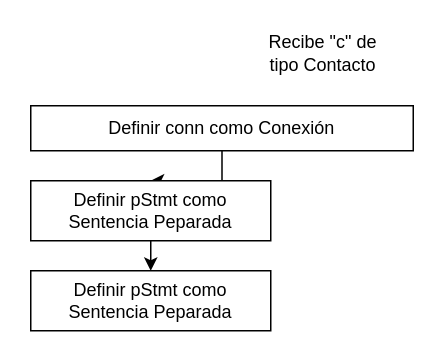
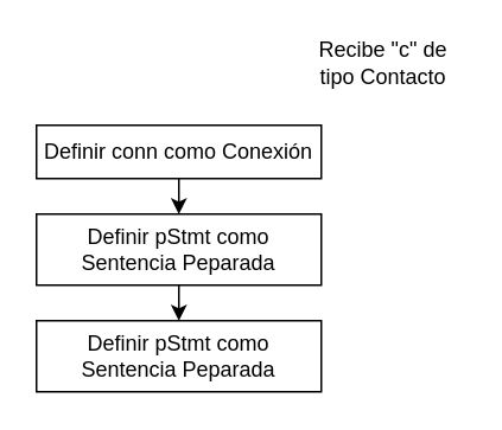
  <mxCell id="0" />
  <mxCell id="1" parent="0" />
  <mxCell id="2" value="Recibe &quot;c&quot; de tipo Contacto" style="text;html=1;align=center;verticalAlign=middle;whiteSpace=wrap;rounded=0;" vertex="1" parent="1"><mxGeometry x="170" y="20" width="90" height="30" as="geometry" /></mxCell>
  <mxCell id="3" style="edgeStyle=orthogonalEdgeStyle;rounded=0;orthogonalLoop=1;jettySize=auto;html=1;exitX=0.5;exitY=1;exitDx=0;exitDy=0;entryX=0.5;entryY=0;entryDx=0;entryDy=0;" edge="1" parent="1" source="4" target="6"><mxGeometry relative="1" as="geometry" /></mxCell>
- <mxCell id="4" value="Definir conn como Conexión" style="rounded=0;whiteSpace=wrap;html=1;" vertex="1" parent="1"><mxGeometry x="20" y="70" width="255" height="30" as="geometry" /></mxCell>
+ <mxCell id="4" value="Definir conn como Conexión" style="rounded=0;whiteSpace=wrap;html=1;" vertex="1" parent="1"><mxGeometry x="20" y="70" width="160" height="30" as="geometry" /></mxCell>
  <mxCell id="5" style="edgeStyle=orthogonalEdgeStyle;rounded=0;orthogonalLoop=1;jettySize=auto;html=1;exitX=0.5;exitY=1;exitDx=0;exitDy=0;entryX=0.5;entryY=0;entryDx=0;entryDy=0;" edge="1" parent="1" source="6" target="7"><mxGeometry relative="1" as="geometry" /></mxCell>
  <mxCell id="6" value="Definir pStmt como Sentencia Peparada" style="rounded=0;whiteSpace=wrap;html=1;" vertex="1" parent="1"><mxGeometry x="20" y="120" width="160" height="40" as="geometry" /></mxCell>
  <mxCell id="7" value="Definir pStmt como Sentencia Peparada" style="rounded=0;whiteSpace=wrap;html=1;" vertex="1" parent="1"><mxGeometry x="20" y="180" width="160" height="40" as="geometry" /></mxCell>
